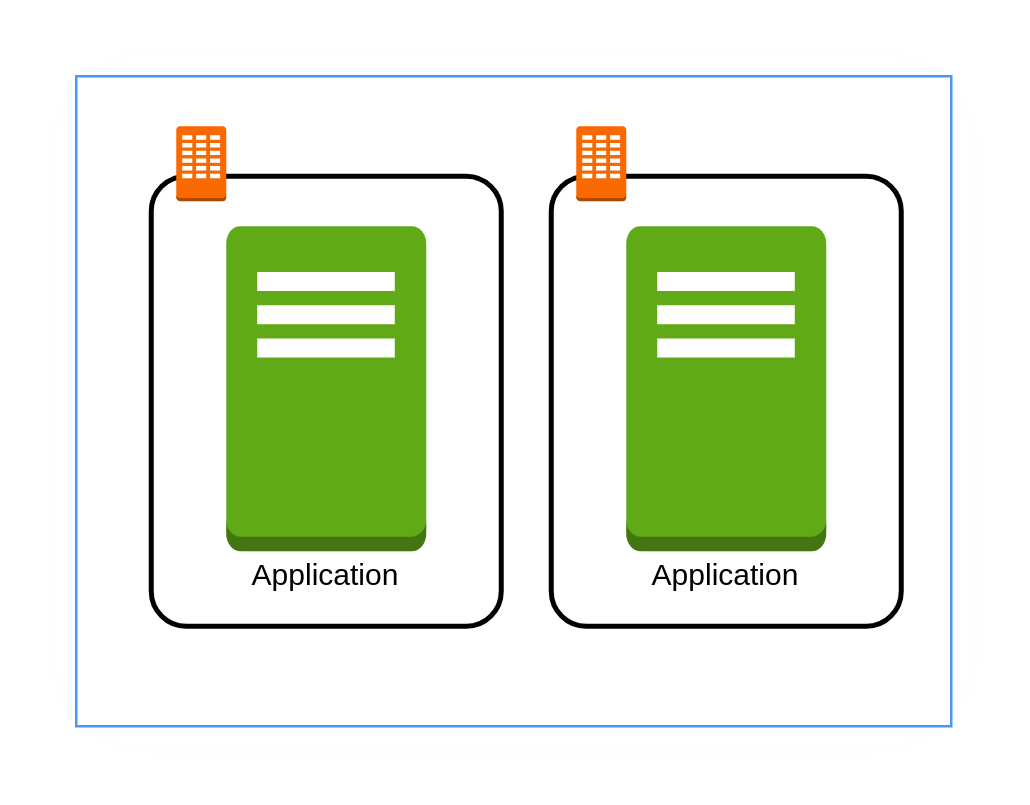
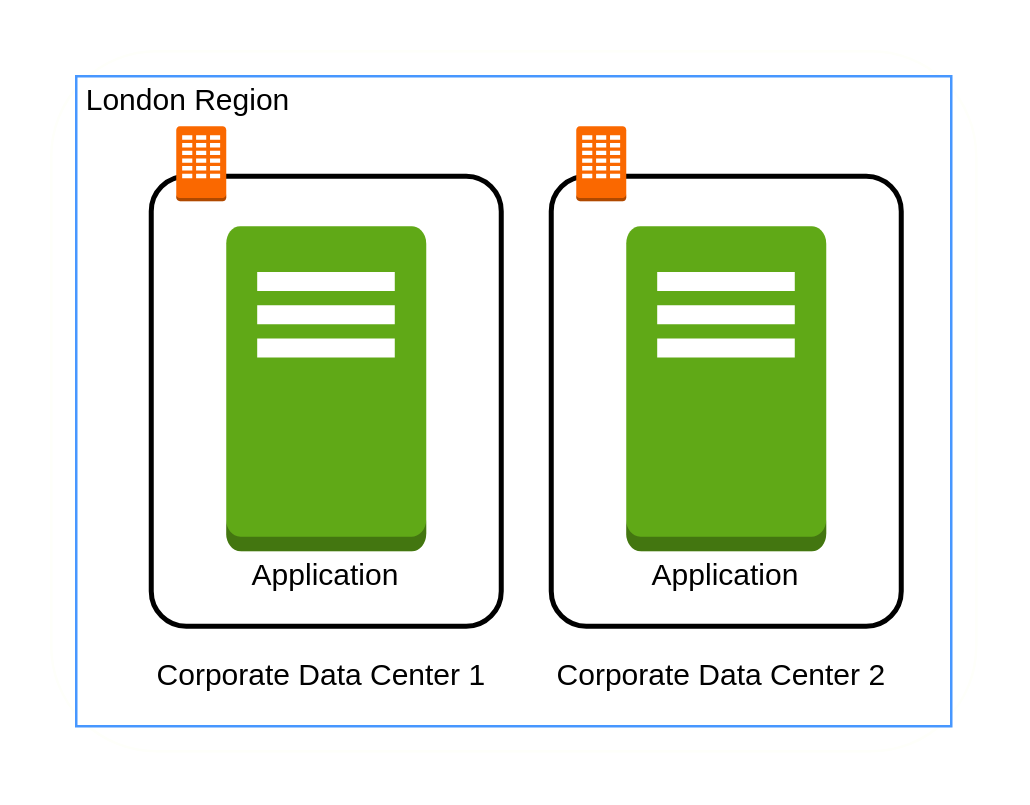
  <mxCell id="0" />
  <mxCell id="1" parent="0" />
  <mxCell id="2" value="" style="rounded=1;whiteSpace=wrap;html=1;strokeColor=#FEFFFA;" vertex="1" parent="1"><mxGeometry x="20" y="20" width="370" height="280" as="geometry" /></mxCell>
  <mxCell id="3" value="" style="rounded=0;whiteSpace=wrap;html=1;strokeColor=#4797FF;" parent="1" vertex="1"><mxGeometry x="30" y="30" width="350" height="260" as="geometry" /></mxCell>
  <mxCell id="4" value="" style="rounded=1;arcSize=10;dashed=0;fillColor=none;gradientColor=none;strokeWidth=2;" parent="1" vertex="1"><mxGeometry x="60" y="70" width="140" height="180" as="geometry" /></mxCell>
  <mxCell id="5" value="" style="dashed=0;html=1;shape=mxgraph.aws3.corporate_data_center;fillColor=#fa6800;dashed=0;strokeColor=#C73500;fontColor=#ffffff;" parent="1" vertex="1"><mxGeometry x="70" y="50" width="20" height="30" as="geometry" /></mxCell>
+ <mxCell id="6" value="Corporate Data Center 1&amp;nbsp;" style="text;html=1;strokeColor=none;fillColor=none;align=center;verticalAlign=middle;whiteSpace=wrap;rounded=0;" parent="1" vertex="1"><mxGeometry x="60" y="260" width="140" height="20" as="geometry" /></mxCell>
  <mxCell id="7" value="" style="outlineConnect=0;dashed=0;verticalLabelPosition=bottom;verticalAlign=top;align=center;html=1;shape=mxgraph.aws3.traditional_server;fillColor=#60a917;strokeColor=#2D7600;fontColor=#ffffff;" parent="1" vertex="1"><mxGeometry x="90" y="90" width="80" height="130" as="geometry" /></mxCell>
  <mxCell id="8" value="Application" style="text;html=1;strokeColor=none;fillColor=none;align=center;verticalAlign=middle;whiteSpace=wrap;rounded=0;" parent="1" vertex="1"><mxGeometry x="110" y="220" width="40" height="20" as="geometry" /></mxCell>
+ <mxCell id="9" value="London Region" style="text;html=1;strokeColor=none;fillColor=none;align=center;verticalAlign=middle;whiteSpace=wrap;rounded=0;" parent="1" vertex="1"><mxGeometry x="30" y="30" width="90" height="20" as="geometry" /></mxCell>
  <mxCell id="10" value="" style="rounded=1;arcSize=10;dashed=0;fillColor=none;gradientColor=none;strokeWidth=2;" parent="1" vertex="1"><mxGeometry x="220" y="70" width="140" height="180" as="geometry" /></mxCell>
  <mxCell id="11" value="" style="dashed=0;html=1;shape=mxgraph.aws3.corporate_data_center;fillColor=#fa6800;dashed=0;strokeColor=#C73500;fontColor=#ffffff;" parent="1" vertex="1"><mxGeometry x="230" y="50" width="20" height="30" as="geometry" /></mxCell>
  <mxCell id="12" value="" style="outlineConnect=0;dashed=0;verticalLabelPosition=bottom;verticalAlign=top;align=center;html=1;shape=mxgraph.aws3.traditional_server;fillColor=#60a917;strokeColor=#2D7600;fontColor=#ffffff;" parent="1" vertex="1"><mxGeometry x="250" y="90" width="80" height="130" as="geometry" /></mxCell>
  <mxCell id="13" value="Application" style="text;html=1;strokeColor=none;fillColor=none;align=center;verticalAlign=middle;whiteSpace=wrap;rounded=0;" parent="1" vertex="1"><mxGeometry x="270" y="220" width="40" height="20" as="geometry" /></mxCell>
+ <mxCell id="14" value="Corporate Data Center 2&amp;nbsp;" style="text;html=1;strokeColor=none;fillColor=none;align=center;verticalAlign=middle;whiteSpace=wrap;rounded=0;" parent="1" vertex="1"><mxGeometry x="220" y="260" width="140" height="20" as="geometry" /></mxCell>
